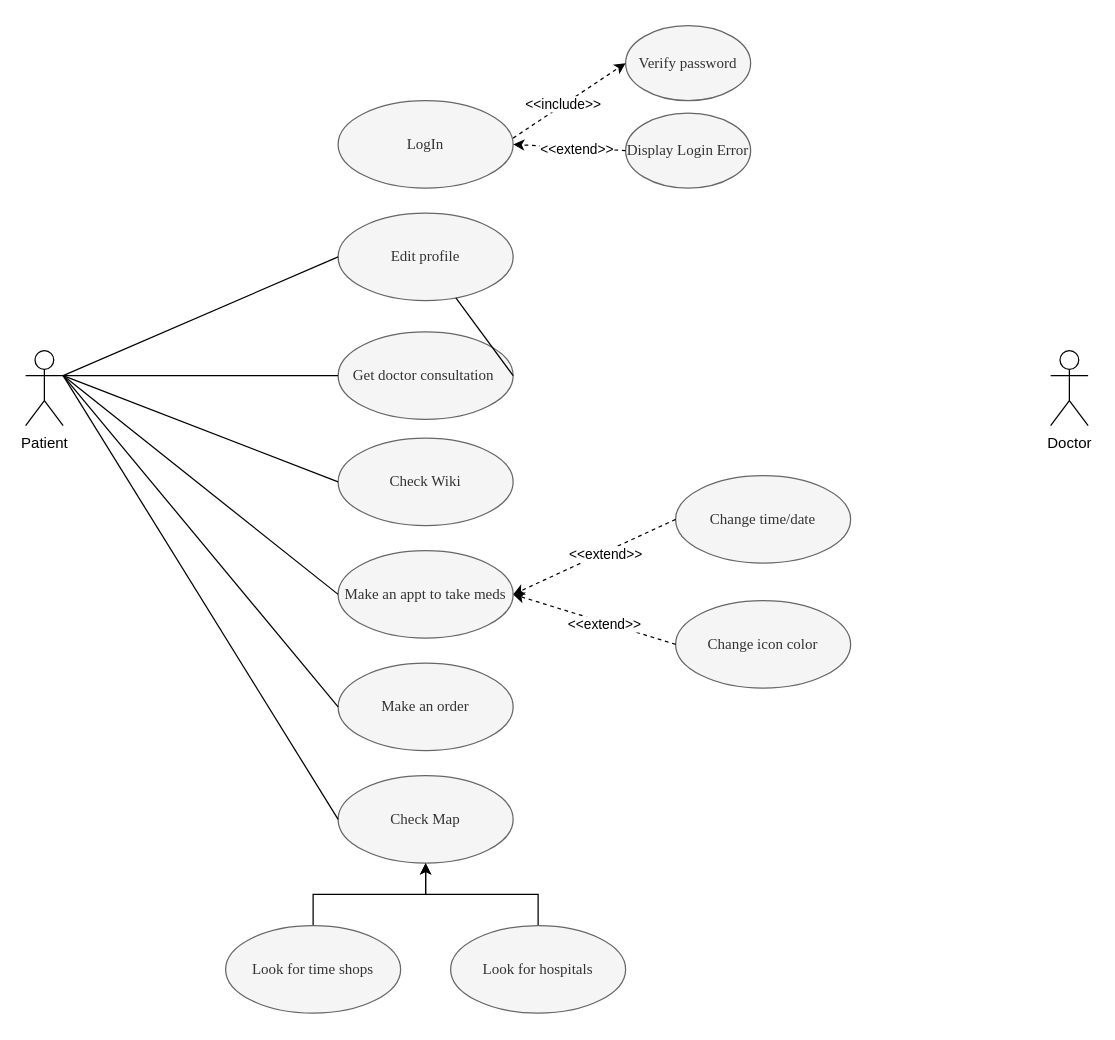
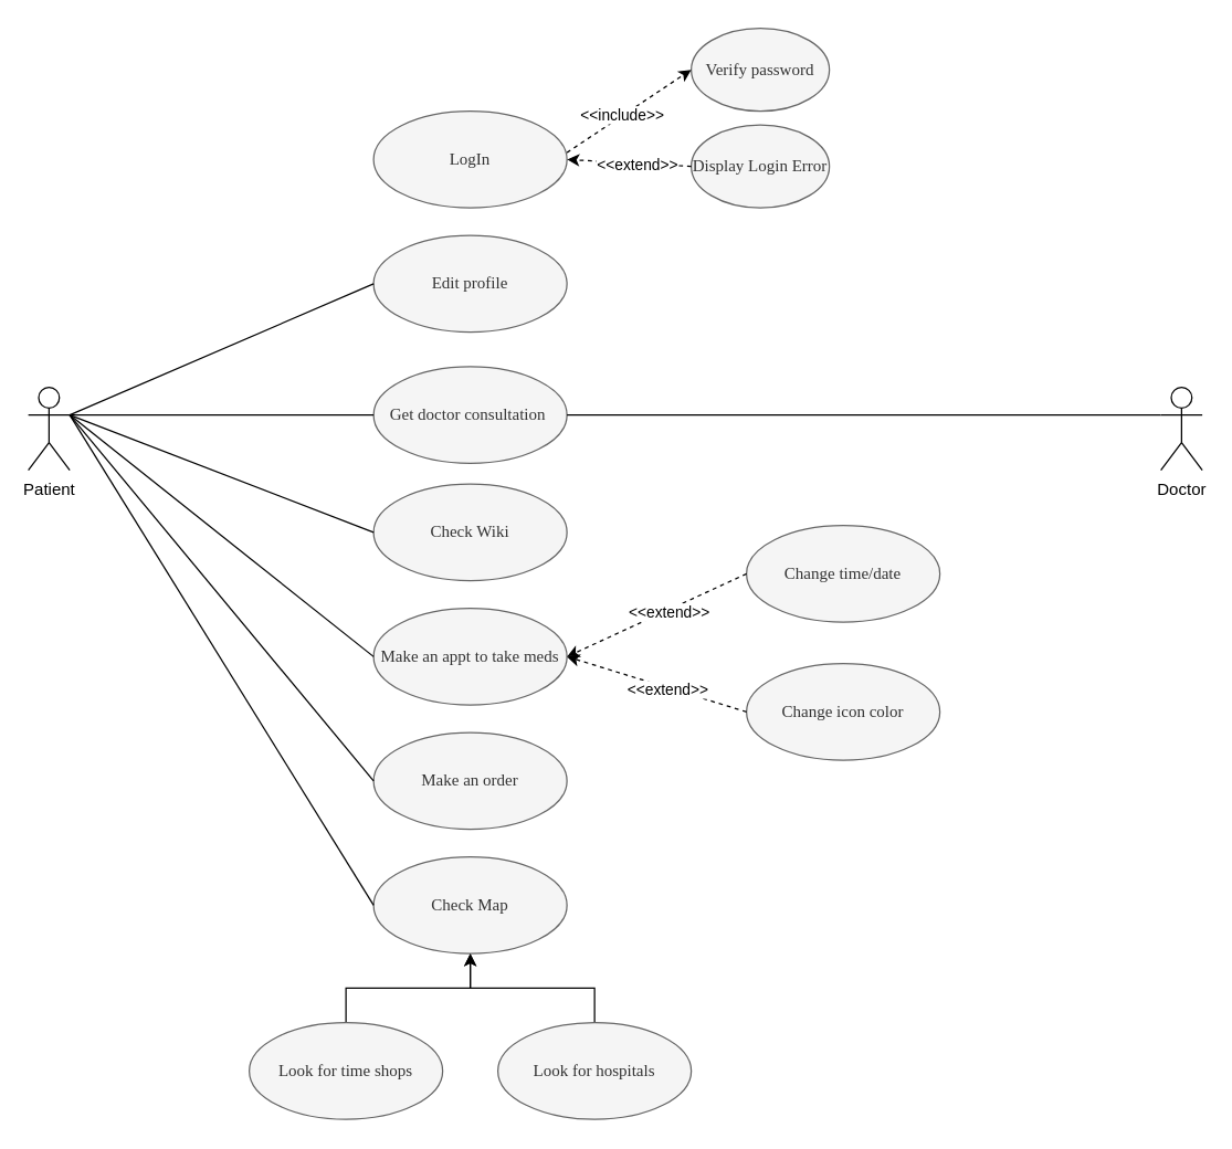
  <mxCell id="0" />
  <mxCell id="1" parent="0" />
  <mxCell id="2" value="Patient" style="shape=umlActor;verticalLabelPosition=bottom;labelBackgroundColor=#ffffff;verticalAlign=top;html=1;" vertex="1" parent="1"><mxGeometry x="20" y="280" width="30" height="60" as="geometry" /></mxCell>
  <mxCell id="3" value="Doctor" style="shape=umlActor;verticalLabelPosition=bottom;labelBackgroundColor=#ffffff;verticalAlign=top;html=1;" vertex="1" parent="1"><mxGeometry x="840" y="280" width="30" height="60" as="geometry" /></mxCell>
  <mxCell id="4" value="LogIn" style="ellipse;whiteSpace=wrap;html=1;fillColor=#f5f5f5;strokeColor=#666666;fontColor=#333333;fontFamily=Verdana;" vertex="1" parent="1"><mxGeometry x="270" y="80" width="140" height="70" as="geometry" /></mxCell>
  <mxCell id="5" value="Make an order" style="ellipse;whiteSpace=wrap;html=1;fillColor=#f5f5f5;strokeColor=#666666;fontColor=#333333;fontFamily=Verdana;" vertex="1" parent="1"><mxGeometry x="270" y="530" width="140" height="70" as="geometry" /></mxCell>
  <mxCell id="6" value="Get doctor consultation&amp;nbsp;" style="ellipse;whiteSpace=wrap;html=1;fillColor=#f5f5f5;strokeColor=#666666;fontColor=#333333;fontFamily=Verdana;" vertex="1" parent="1"><mxGeometry x="270" y="265" width="140" height="70" as="geometry" /></mxCell>
  <mxCell id="7" value="" style="endArrow=none;html=1;entryX=0;entryY=0.5;entryDx=0;entryDy=0;exitX=1;exitY=0.333;exitDx=0;exitDy=0;exitPerimeter=0;" edge="1" parent="1" source="2" target="5"><mxGeometry width="50" height="50" relative="1" as="geometry"><mxPoint x="140" y="420" as="sourcePoint" /><mxPoint x="190" y="370" as="targetPoint" /></mxGeometry></mxCell>
  <mxCell id="8" value="" style="endArrow=none;html=1;entryX=0;entryY=0.5;entryDx=0;entryDy=0;exitX=1;exitY=0.333;exitDx=0;exitDy=0;exitPerimeter=0;" edge="1" parent="1" source="2" target="6"><mxGeometry width="50" height="50" relative="1" as="geometry"><mxPoint x="180" y="440" as="sourcePoint" /><mxPoint x="230" y="390" as="targetPoint" /></mxGeometry></mxCell>
  <mxCell id="9" value="Check Wiki" style="ellipse;whiteSpace=wrap;html=1;fillColor=#f5f5f5;strokeColor=#666666;fontColor=#333333;fontFamily=Verdana;" vertex="1" parent="1"><mxGeometry x="270" y="350" width="140" height="70" as="geometry" /></mxCell>
  <mxCell id="10" value="" style="endArrow=none;html=1;entryX=0;entryY=0.5;entryDx=0;entryDy=0;exitX=1;exitY=0.333;exitDx=0;exitDy=0;exitPerimeter=0;" edge="1" parent="1" source="2" target="9"><mxGeometry width="50" height="50" relative="1" as="geometry"><mxPoint x="160" y="340" as="sourcePoint" /><mxPoint x="320" y="480" as="targetPoint" /></mxGeometry></mxCell>
  <mxCell id="11" value="Check Map" style="ellipse;whiteSpace=wrap;html=1;fillColor=#f5f5f5;strokeColor=#666666;fontColor=#333333;fontFamily=Verdana;" vertex="1" parent="1"><mxGeometry x="270" y="620" width="140" height="70" as="geometry" /></mxCell>
  <mxCell id="12" value="" style="endArrow=none;html=1;entryX=0;entryY=0.5;entryDx=0;entryDy=0;exitX=1;exitY=0.333;exitDx=0;exitDy=0;exitPerimeter=0;" edge="1" parent="1" source="2" target="11"><mxGeometry width="50" height="50" relative="1" as="geometry"><mxPoint x="130" y="560" as="sourcePoint" /><mxPoint x="180" y="510" as="targetPoint" /></mxGeometry></mxCell>
  <mxCell id="13" value="Edit profile" style="ellipse;whiteSpace=wrap;html=1;fillColor=#f5f5f5;strokeColor=#666666;fontColor=#333333;fontFamily=Verdana;" vertex="1" parent="1"><mxGeometry x="270" y="170" width="140" height="70" as="geometry" /></mxCell>
  <mxCell id="14" value="" style="endArrow=none;html=1;entryX=0;entryY=0.5;entryDx=0;entryDy=0;exitX=1;exitY=0.333;exitDx=0;exitDy=0;exitPerimeter=0;" edge="1" parent="1" source="2" target="13"><mxGeometry width="50" height="50" relative="1" as="geometry"><mxPoint x="680" y="520" as="sourcePoint" /><mxPoint x="730" y="470" as="targetPoint" /></mxGeometry></mxCell>
- <mxCell id="15" value="" style="endArrow=none;html=1;exitX=1;exitY=0.5;exitDx=0;exitDy=0;" edge="1" parent="1" source="6" target="13"><mxGeometry width="50" height="50" relative="1" as="geometry"><mxPoint x="500" y="320" as="sourcePoint" /><mxPoint x="550" y="270" as="targetPoint" /></mxGeometry></mxCell>
+ <mxCell id="15" value="" style="endArrow=none;html=1;entryX=0;entryY=0.333;entryDx=0;entryDy=0;entryPerimeter=0;exitX=1;exitY=0.5;exitDx=0;exitDy=0;" edge="1" parent="1" source="6" target="3"><mxGeometry width="50" height="50" relative="1" as="geometry"><mxPoint x="500" y="320" as="sourcePoint" /><mxPoint x="550" y="270" as="targetPoint" /></mxGeometry></mxCell>
  <mxCell id="16" value="Verify password" style="ellipse;whiteSpace=wrap;html=1;fontFamily=Verdana;fillColor=#f5f5f5;strokeColor=#666666;fontColor=#333333;" vertex="1" parent="1"><mxGeometry x="500" y="20" width="100" height="60" as="geometry" /></mxCell>
  <mxCell id="17" value="Display Login Error" style="ellipse;whiteSpace=wrap;html=1;fontFamily=Verdana;fillColor=#f5f5f5;strokeColor=#666666;fontColor=#333333;" vertex="1" parent="1"><mxGeometry x="500" y="90" width="100" height="60" as="geometry" /></mxCell>
  <mxCell id="18" value="" style="endArrow=classic;html=1;shadow=0;dashed=1;entryX=0;entryY=0.5;entryDx=0;entryDy=0;" edge="1" parent="1" target="16"><mxGeometry width="50" height="50" relative="1" as="geometry"><mxPoint x="410" y="110" as="sourcePoint" /><mxPoint x="460" y="80" as="targetPoint" /></mxGeometry></mxCell>
  <mxCell id="19" value="&amp;lt;&amp;lt;include&amp;gt;&amp;gt;" style="edgeLabel;html=1;align=center;verticalAlign=middle;resizable=0;points=[];" vertex="1" connectable="0" parent="18"><mxGeometry x="-0.113" y="1" relative="1" as="geometry"><mxPoint as="offset" /></mxGeometry></mxCell>
  <mxCell id="20" value="" style="endArrow=classic;html=1;shadow=0;dashed=1;entryX=1;entryY=0.5;entryDx=0;entryDy=0;exitX=0;exitY=0.5;exitDx=0;exitDy=0;" edge="1" parent="1" source="17" target="4"><mxGeometry width="50" height="50" relative="1" as="geometry"><mxPoint x="450" y="205" as="sourcePoint" /><mxPoint x="520" y="150" as="targetPoint" /></mxGeometry></mxCell>
  <mxCell id="21" value="&amp;lt;&amp;lt;extend&amp;gt;&amp;gt;" style="edgeLabel;html=1;align=center;verticalAlign=middle;resizable=0;points=[];" vertex="1" connectable="0" parent="20"><mxGeometry x="-0.113" y="1" relative="1" as="geometry"><mxPoint as="offset" /></mxGeometry></mxCell>
  <mxCell id="22" value="Make an appt to take meds" style="ellipse;whiteSpace=wrap;html=1;fillColor=#f5f5f5;strokeColor=#666666;fontColor=#333333;fontFamily=Verdana;" vertex="1" parent="1"><mxGeometry x="270" y="440" width="140" height="70" as="geometry" /></mxCell>
  <mxCell id="23" value="" style="endArrow=none;html=1;shadow=0;entryX=0;entryY=0.5;entryDx=0;entryDy=0;exitX=1;exitY=0.333;exitDx=0;exitDy=0;exitPerimeter=0;" edge="1" parent="1" source="2" target="22"><mxGeometry width="50" height="50" relative="1" as="geometry"><mxPoint x="0" y="610" as="sourcePoint" /><mxPoint x="50" y="560" as="targetPoint" /></mxGeometry></mxCell>
  <mxCell id="24" value="Change time/date" style="ellipse;whiteSpace=wrap;html=1;fillColor=#f5f5f5;strokeColor=#666666;fontColor=#333333;fontFamily=Verdana;" vertex="1" parent="1"><mxGeometry x="540" y="380" width="140" height="70" as="geometry" /></mxCell>
  <mxCell id="25" value="Change icon color" style="ellipse;whiteSpace=wrap;html=1;fillColor=#f5f5f5;strokeColor=#666666;fontColor=#333333;fontFamily=Verdana;" vertex="1" parent="1"><mxGeometry x="540" y="480" width="140" height="70" as="geometry" /></mxCell>
  <mxCell id="26" value="" style="endArrow=classic;html=1;shadow=0;dashed=1;entryX=1;entryY=0.5;entryDx=0;entryDy=0;exitX=0;exitY=0.5;exitDx=0;exitDy=0;" edge="1" parent="1" source="24" target="22"><mxGeometry width="50" height="50" relative="1" as="geometry"><mxPoint x="460" y="620" as="sourcePoint" /><mxPoint x="510" y="525" as="targetPoint" /></mxGeometry></mxCell>
  <mxCell id="27" value="&amp;lt;&amp;lt;extend&amp;gt;&amp;gt;" style="edgeLabel;html=1;align=center;verticalAlign=middle;resizable=0;points=[];" vertex="1" connectable="0" parent="26"><mxGeometry x="-0.113" y="1" relative="1" as="geometry"><mxPoint as="offset" /></mxGeometry></mxCell>
  <mxCell id="28" value="" style="endArrow=classic;html=1;shadow=0;dashed=1;entryX=1;entryY=0.5;entryDx=0;entryDy=0;exitX=0;exitY=0.5;exitDx=0;exitDy=0;" edge="1" parent="1" source="25" target="22"><mxGeometry width="50" height="50" relative="1" as="geometry"><mxPoint x="560" y="605" as="sourcePoint" /><mxPoint x="430" y="675" as="targetPoint" /></mxGeometry></mxCell>
  <mxCell id="29" value="&amp;lt;&amp;lt;extend&amp;gt;&amp;gt;" style="edgeLabel;html=1;align=center;verticalAlign=middle;resizable=0;points=[];" vertex="1" connectable="0" parent="28"><mxGeometry x="-0.113" y="1" relative="1" as="geometry"><mxPoint as="offset" /></mxGeometry></mxCell>
  <mxCell id="30" style="edgeStyle=orthogonalEdgeStyle;rounded=0;orthogonalLoop=1;jettySize=auto;html=1;exitX=0.5;exitY=0;exitDx=0;exitDy=0;shadow=0;fontFamily=Verdana;entryX=0.5;entryY=1;entryDx=0;entryDy=0;" edge="1" parent="1" source="31" target="11"><mxGeometry relative="1" as="geometry"><mxPoint x="430" y="700" as="targetPoint" /></mxGeometry></mxCell>
  <mxCell id="31" value="Look for hospitals" style="ellipse;whiteSpace=wrap;html=1;fillColor=#f5f5f5;strokeColor=#666666;fontColor=#333333;fontFamily=Verdana;" vertex="1" parent="1"><mxGeometry x="360" y="740" width="140" height="70" as="geometry" /></mxCell>
  <mxCell id="32" style="edgeStyle=orthogonalEdgeStyle;rounded=0;orthogonalLoop=1;jettySize=auto;html=1;exitX=0.5;exitY=0;exitDx=0;exitDy=0;entryX=0.5;entryY=1;entryDx=0;entryDy=0;shadow=0;fontFamily=Verdana;" edge="1" parent="1" source="33" target="11"><mxGeometry relative="1" as="geometry" /></mxCell>
  <mxCell id="33" value="Look for time shops" style="ellipse;whiteSpace=wrap;html=1;fillColor=#f5f5f5;strokeColor=#666666;fontColor=#333333;fontFamily=Verdana;" vertex="1" parent="1"><mxGeometry x="180" y="740" width="140" height="70" as="geometry" /></mxCell>
